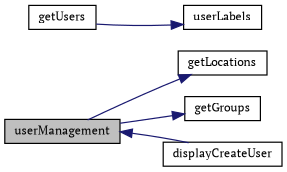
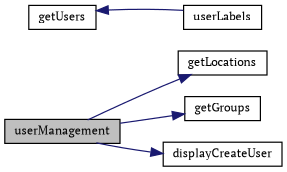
  digraph {
    fontname="PT Serif"
    rankdir=LR
    node [color=black fillcolor=white fontname="PT Serif" fontsize=10 shape=record style=filled]
    edge [color=midnightblue fontname="PT Serif" fontsize=10 labelfontname=Helvetica labelfontsize=10 style=solid]
    n1 [fillcolor=grey75 fontcolor=black height=0.2 label=userManagement width=0.4]
    n2 [height=0.2 label=getLocations width=0.4]
    n3 [height=0.2 label=getGroups width=0.4]
    n4 [height=0.2 label=displayCreateUser width=0.4]
    n5 [height=0.2 label=getUsers width=0.4]
    n6 [height=0.2 label=userLabels width=0.4]
    n1 -> n2
    n1 -> n3
-   n4 -> n1
-   n5 -> n6
+   n1 -> n4
+   n6 -> n5
  }
